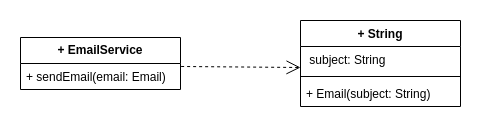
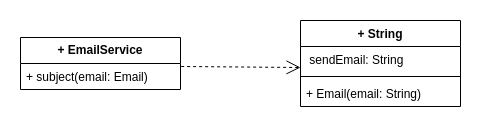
  <mxCell id="0" />
  <mxCell id="1" parent="0" />
  <mxCell id="2" value="+ String" style="swimlane;fontStyle=1;align=center;verticalAlign=top;childLayout=stackLayout;horizontal=1;startSize=26;horizontalStack=0;resizeParent=1;resizeParentMax=0;resizeLast=0;collapsible=1;marginBottom=0;whiteSpace=wrap;html=1;" vertex="1" parent="1"><mxGeometry x="300" y="20" width="160" height="86" as="geometry" /></mxCell>
- <mxCell id="3" value="&amp;nbsp;subject: String" style="text;strokeColor=none;fillColor=none;align=left;verticalAlign=top;spacingLeft=4;spacingRight=4;overflow=hidden;rotatable=0;points=[[0,0.5],[1,0.5]];portConstraint=eastwest;whiteSpace=wrap;html=1;" vertex="1" parent="2"><mxGeometry y="26" width="160" height="26" as="geometry" /></mxCell>
+ <mxCell id="3" value="&amp;nbsp;sendEmail: String" style="text;strokeColor=none;fillColor=none;align=left;verticalAlign=top;spacingLeft=4;spacingRight=4;overflow=hidden;rotatable=0;points=[[0,0.5],[1,0.5]];portConstraint=eastwest;whiteSpace=wrap;html=1;" vertex="1" parent="2"><mxGeometry y="26" width="160" height="26" as="geometry" /></mxCell>
  <mxCell id="4" value="" style="line;strokeWidth=1;fillColor=none;align=left;verticalAlign=middle;spacingTop=-1;spacingLeft=3;spacingRight=3;rotatable=0;labelPosition=right;points=[];portConstraint=eastwest;strokeColor=inherit;" vertex="1" parent="2"><mxGeometry y="52" width="160" height="8" as="geometry" /></mxCell>
- <mxCell id="5" value="+ Email(subject: String)" style="text;strokeColor=none;fillColor=none;align=left;verticalAlign=top;spacingLeft=4;spacingRight=4;overflow=hidden;rotatable=0;points=[[0,0.5],[1,0.5]];portConstraint=eastwest;whiteSpace=wrap;html=1;" vertex="1" parent="2"><mxGeometry y="60" width="160" height="26" as="geometry" /></mxCell>
+ <mxCell id="5" value="+ Email(email: String)" style="text;strokeColor=none;fillColor=none;align=left;verticalAlign=top;spacingLeft=4;spacingRight=4;overflow=hidden;rotatable=0;points=[[0,0.5],[1,0.5]];portConstraint=eastwest;whiteSpace=wrap;html=1;" vertex="1" parent="2"><mxGeometry y="60" width="160" height="26" as="geometry" /></mxCell>
  <mxCell id="6" value="&lt;b&gt;+ EmailService&lt;/b&gt;" style="swimlane;fontStyle=0;childLayout=stackLayout;horizontal=1;startSize=26;fillColor=none;horizontalStack=0;resizeParent=1;resizeParentMax=0;resizeLast=0;collapsible=1;marginBottom=0;whiteSpace=wrap;html=1;" vertex="1" parent="1"><mxGeometry x="20" y="37" width="160" height="52" as="geometry" /></mxCell>
- <mxCell id="7" value="+ sendEmail(email: Email)" style="text;strokeColor=none;fillColor=none;align=left;verticalAlign=top;spacingLeft=4;spacingRight=4;overflow=hidden;rotatable=0;points=[[0,0.5],[1,0.5]];portConstraint=eastwest;whiteSpace=wrap;html=1;" vertex="1" parent="6"><mxGeometry y="26" width="160" height="26" as="geometry" /></mxCell>
+ <mxCell id="7" value="+ subject(email: Email)" style="text;strokeColor=none;fillColor=none;align=left;verticalAlign=top;spacingLeft=4;spacingRight=4;overflow=hidden;rotatable=0;points=[[0,0.5],[1,0.5]];portConstraint=eastwest;whiteSpace=wrap;html=1;" vertex="1" parent="6"><mxGeometry y="26" width="160" height="26" as="geometry" /></mxCell>
  <mxCell id="8" value="" style="endArrow=open;endSize=12;dashed=1;html=1;rounded=0;exitX=1.004;exitY=0.115;exitDx=0;exitDy=0;exitPerimeter=0;" edge="1" parent="1" source="7"><mxGeometry width="160" relative="1" as="geometry"><mxPoint x="260" y="67" as="sourcePoint" /><mxPoint x="300" y="67" as="targetPoint" /></mxGeometry></mxCell>
